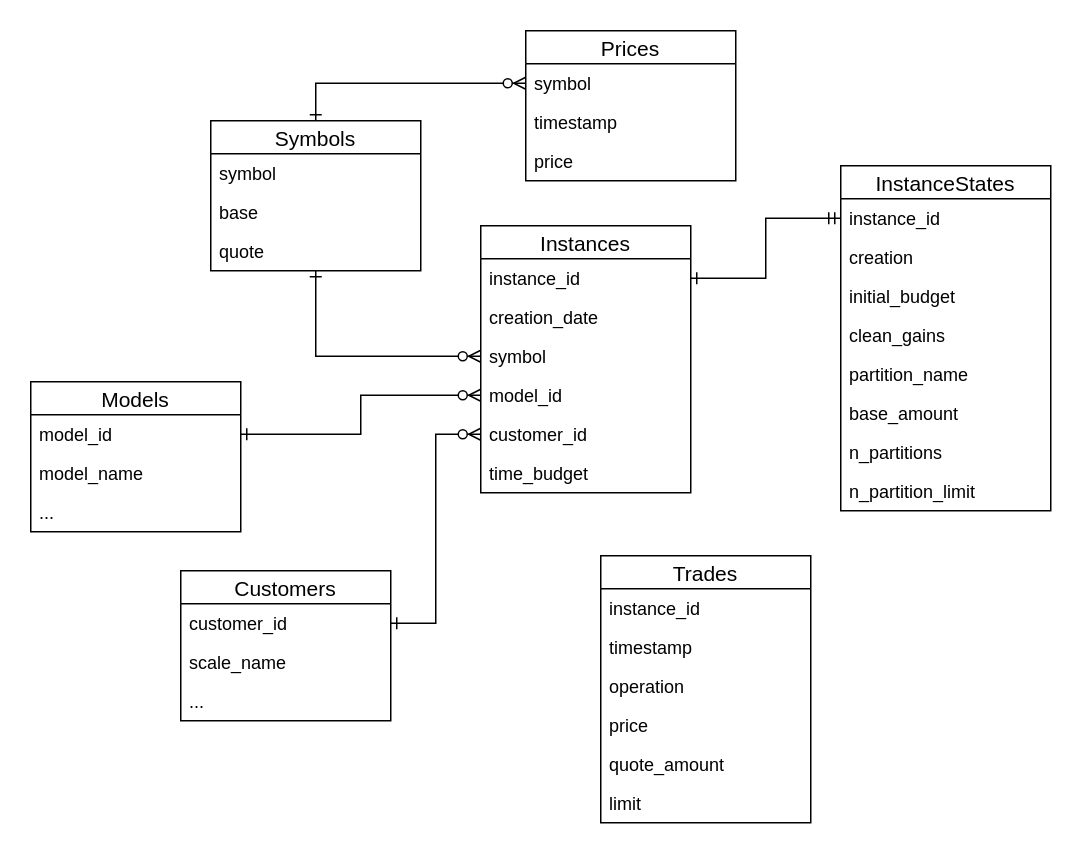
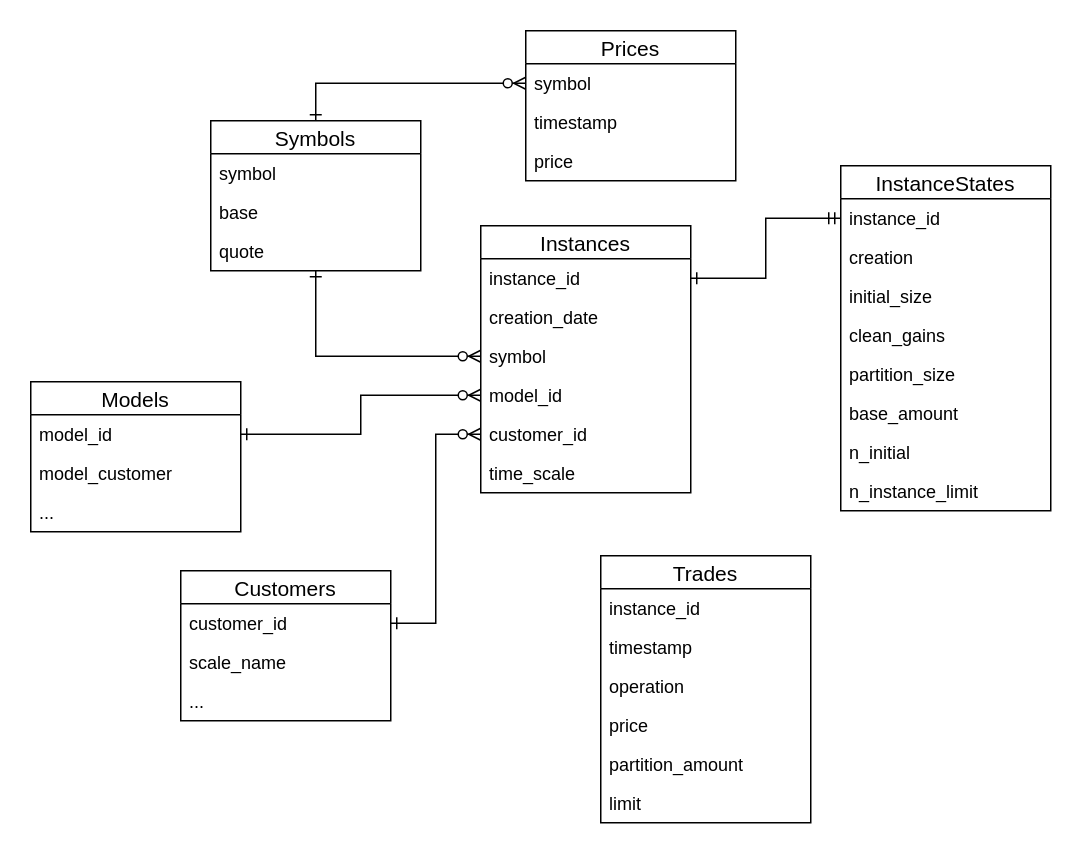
  <mxCell id="0" />
  <mxCell id="1" parent="0" />
  <mxCell id="2" style="edgeStyle=orthogonalEdgeStyle;rounded=0;orthogonalLoop=1;jettySize=auto;html=1;entryX=0;entryY=0.5;entryDx=0;entryDy=0;startArrow=ERone;startFill=0;endArrow=ERzeroToMany;endFill=1;exitX=1;exitY=0.5;exitDx=0;exitDy=0;" parent="1" source="39" target="15" edge="1"><mxGeometry relative="1" as="geometry"><mxPoint x="160" y="290" as="sourcePoint" /></mxGeometry></mxCell>
  <mxCell id="3" style="edgeStyle=orthogonalEdgeStyle;rounded=0;orthogonalLoop=1;jettySize=auto;html=1;entryX=0;entryY=0.5;entryDx=0;entryDy=0;endArrow=ERzeroToMany;endFill=1;startArrow=ERone;startFill=0;" parent="1" source="7" target="35" edge="1"><mxGeometry relative="1" as="geometry" /></mxCell>
  <mxCell id="4" style="edgeStyle=orthogonalEdgeStyle;rounded=0;orthogonalLoop=1;jettySize=auto;html=1;entryX=0;entryY=0.5;entryDx=0;entryDy=0;startArrow=ERone;startFill=0;endArrow=ERzeroToMany;endFill=1;" parent="1" source="7" target="14" edge="1"><mxGeometry relative="1" as="geometry" /></mxCell>
  <mxCell id="5" style="edgeStyle=orthogonalEdgeStyle;rounded=0;orthogonalLoop=1;jettySize=auto;html=1;entryX=0;entryY=0.5;entryDx=0;entryDy=0;startArrow=ERone;startFill=0;endArrow=ERmandOne;endFill=0;" parent="1" source="12" target="19" edge="1"><mxGeometry relative="1" as="geometry" /></mxCell>
  <mxCell id="6" style="edgeStyle=orthogonalEdgeStyle;rounded=0;orthogonalLoop=1;jettySize=auto;html=1;exitX=1;exitY=0.5;exitDx=0;exitDy=0;entryX=0;entryY=0.5;entryDx=0;entryDy=0;startArrow=ERone;startFill=0;endArrow=ERzeroToMany;endFill=1;" parent="1" source="43" target="16" edge="1"><mxGeometry relative="1" as="geometry" /></mxCell>
  <mxCell id="7" value="Symbols" style="swimlane;fontStyle=0;childLayout=stackLayout;horizontal=1;startSize=22;horizontalStack=0;resizeParent=1;resizeParentMax=0;resizeLast=0;collapsible=1;marginBottom=0;align=center;fontSize=14;" parent="1" vertex="1"><mxGeometry x="140" y="80" width="140" height="100" as="geometry" /></mxCell>
  <mxCell id="8" value="symbol" style="text;strokeColor=none;fillColor=none;spacingLeft=4;spacingRight=4;overflow=hidden;rotatable=0;points=[[0,0.5],[1,0.5]];portConstraint=eastwest;fontSize=12;" parent="7" vertex="1"><mxGeometry y="22" width="140" height="26" as="geometry" /></mxCell>
  <mxCell id="9" value="base" style="text;strokeColor=none;fillColor=none;spacingLeft=4;spacingRight=4;overflow=hidden;rotatable=0;points=[[0,0.5],[1,0.5]];portConstraint=eastwest;fontSize=12;" parent="7" vertex="1"><mxGeometry y="48" width="140" height="26" as="geometry" /></mxCell>
  <mxCell id="10" value="quote" style="text;strokeColor=none;fillColor=none;spacingLeft=4;spacingRight=4;overflow=hidden;rotatable=0;points=[[0,0.5],[1,0.5]];portConstraint=eastwest;fontSize=12;" parent="7" vertex="1"><mxGeometry y="74" width="140" height="26" as="geometry" /></mxCell>
  <mxCell id="11" value="Instances" style="swimlane;fontStyle=0;childLayout=stackLayout;horizontal=1;startSize=22;horizontalStack=0;resizeParent=1;resizeParentMax=0;resizeLast=0;collapsible=1;marginBottom=0;align=center;fontSize=14;" parent="1" vertex="1"><mxGeometry x="320" y="150" width="140" height="178" as="geometry" /></mxCell>
  <mxCell id="12" value="instance_id" style="text;strokeColor=none;fillColor=none;spacingLeft=4;spacingRight=4;overflow=hidden;rotatable=0;points=[[0,0.5],[1,0.5]];portConstraint=eastwest;fontSize=12;" parent="11" vertex="1"><mxGeometry y="22" width="140" height="26" as="geometry" /></mxCell>
  <mxCell id="13" value="creation_date" style="text;strokeColor=none;fillColor=none;spacingLeft=4;spacingRight=4;overflow=hidden;rotatable=0;points=[[0,0.5],[1,0.5]];portConstraint=eastwest;fontSize=12;" parent="11" vertex="1"><mxGeometry y="48" width="140" height="26" as="geometry" /></mxCell>
  <mxCell id="14" value="symbol" style="text;strokeColor=none;fillColor=none;spacingLeft=4;spacingRight=4;overflow=hidden;rotatable=0;points=[[0,0.5],[1,0.5]];portConstraint=eastwest;fontSize=12;" parent="11" vertex="1"><mxGeometry y="74" width="140" height="26" as="geometry" /></mxCell>
  <mxCell id="15" value="model_id" style="text;strokeColor=none;fillColor=none;spacingLeft=4;spacingRight=4;overflow=hidden;rotatable=0;points=[[0,0.5],[1,0.5]];portConstraint=eastwest;fontSize=12;" parent="11" vertex="1"><mxGeometry y="100" width="140" height="26" as="geometry" /></mxCell>
  <mxCell id="16" value="customer_id" style="text;strokeColor=none;fillColor=none;spacingLeft=4;spacingRight=4;overflow=hidden;rotatable=0;points=[[0,0.5],[1,0.5]];portConstraint=eastwest;fontSize=12;" parent="11" vertex="1"><mxGeometry y="126" width="140" height="26" as="geometry" /></mxCell>
- <mxCell id="17" value="time_budget" style="text;strokeColor=none;fillColor=none;spacingLeft=4;spacingRight=4;overflow=hidden;rotatable=0;points=[[0,0.5],[1,0.5]];portConstraint=eastwest;fontSize=12;" parent="11" vertex="1"><mxGeometry y="152" width="140" height="26" as="geometry" /></mxCell>
+ <mxCell id="17" value="time_scale" style="text;strokeColor=none;fillColor=none;spacingLeft=4;spacingRight=4;overflow=hidden;rotatable=0;points=[[0,0.5],[1,0.5]];portConstraint=eastwest;fontSize=12;" parent="11" vertex="1"><mxGeometry y="152" width="140" height="26" as="geometry" /></mxCell>
  <mxCell id="18" value="InstanceStates" style="swimlane;fontStyle=0;childLayout=stackLayout;horizontal=1;startSize=22;horizontalStack=0;resizeParent=1;resizeParentMax=0;resizeLast=0;collapsible=1;marginBottom=0;align=center;fontSize=14;" parent="1" vertex="1"><mxGeometry x="560" y="110" width="140" height="230" as="geometry" /></mxCell>
  <mxCell id="19" value="instance_id" style="text;strokeColor=none;fillColor=none;spacingLeft=4;spacingRight=4;overflow=hidden;rotatable=0;points=[[0,0.5],[1,0.5]];portConstraint=eastwest;fontSize=12;" parent="18" vertex="1"><mxGeometry y="22" width="140" height="26" as="geometry" /></mxCell>
  <mxCell id="20" value="creation" style="text;strokeColor=none;fillColor=none;spacingLeft=4;spacingRight=4;overflow=hidden;rotatable=0;points=[[0,0.5],[1,0.5]];portConstraint=eastwest;fontSize=12;" parent="18" vertex="1"><mxGeometry y="48" width="140" height="26" as="geometry" /></mxCell>
- <mxCell id="21" value="initial_budget" style="text;strokeColor=none;fillColor=none;spacingLeft=4;spacingRight=4;overflow=hidden;rotatable=0;points=[[0,0.5],[1,0.5]];portConstraint=eastwest;fontSize=12;" parent="18" vertex="1"><mxGeometry y="74" width="140" height="26" as="geometry" /></mxCell>
+ <mxCell id="21" value="initial_size" style="text;strokeColor=none;fillColor=none;spacingLeft=4;spacingRight=4;overflow=hidden;rotatable=0;points=[[0,0.5],[1,0.5]];portConstraint=eastwest;fontSize=12;" parent="18" vertex="1"><mxGeometry y="74" width="140" height="26" as="geometry" /></mxCell>
  <mxCell id="22" value="clean_gains" style="text;strokeColor=none;fillColor=none;spacingLeft=4;spacingRight=4;overflow=hidden;rotatable=0;points=[[0,0.5],[1,0.5]];portConstraint=eastwest;fontSize=12;" parent="18" vertex="1"><mxGeometry y="100" width="140" height="26" as="geometry" /></mxCell>
- <mxCell id="23" value="partition_name" style="text;strokeColor=none;fillColor=none;spacingLeft=4;spacingRight=4;overflow=hidden;rotatable=0;points=[[0,0.5],[1,0.5]];portConstraint=eastwest;fontSize=12;" parent="18" vertex="1"><mxGeometry y="126" width="140" height="26" as="geometry" /></mxCell>
+ <mxCell id="23" value="partition_size" style="text;strokeColor=none;fillColor=none;spacingLeft=4;spacingRight=4;overflow=hidden;rotatable=0;points=[[0,0.5],[1,0.5]];portConstraint=eastwest;fontSize=12;" parent="18" vertex="1"><mxGeometry y="126" width="140" height="26" as="geometry" /></mxCell>
  <mxCell id="24" value="base_amount" style="text;strokeColor=none;fillColor=none;spacingLeft=4;spacingRight=4;overflow=hidden;rotatable=0;points=[[0,0.5],[1,0.5]];portConstraint=eastwest;fontSize=12;" parent="18" vertex="1"><mxGeometry y="152" width="140" height="26" as="geometry" /></mxCell>
- <mxCell id="25" value="n_partitions" style="text;strokeColor=none;fillColor=none;spacingLeft=4;spacingRight=4;overflow=hidden;rotatable=0;points=[[0,0.5],[1,0.5]];portConstraint=eastwest;fontSize=12;" parent="18" vertex="1"><mxGeometry y="178" width="140" height="26" as="geometry" /></mxCell>
- <mxCell id="26" value="n_partition_limit" style="text;strokeColor=none;fillColor=none;spacingLeft=4;spacingRight=4;overflow=hidden;rotatable=0;points=[[0,0.5],[1,0.5]];portConstraint=eastwest;fontSize=12;" parent="18" vertex="1"><mxGeometry y="204" width="140" height="26" as="geometry" /></mxCell>
+ <mxCell id="25" value="n_initial" style="text;strokeColor=none;fillColor=none;spacingLeft=4;spacingRight=4;overflow=hidden;rotatable=0;points=[[0,0.5],[1,0.5]];portConstraint=eastwest;fontSize=12;" parent="18" vertex="1"><mxGeometry y="178" width="140" height="26" as="geometry" /></mxCell>
+ <mxCell id="26" value="n_instance_limit" style="text;strokeColor=none;fillColor=none;spacingLeft=4;spacingRight=4;overflow=hidden;rotatable=0;points=[[0,0.5],[1,0.5]];portConstraint=eastwest;fontSize=12;" parent="18" vertex="1"><mxGeometry y="204" width="140" height="26" as="geometry" /></mxCell>
  <mxCell id="27" value="Trades" style="swimlane;fontStyle=0;childLayout=stackLayout;horizontal=1;startSize=22;horizontalStack=0;resizeParent=1;resizeParentMax=0;resizeLast=0;collapsible=1;marginBottom=0;align=center;fontSize=14;" parent="1" vertex="1"><mxGeometry x="400" y="370" width="140" height="178" as="geometry" /></mxCell>
  <mxCell id="28" value="instance_id" style="text;strokeColor=none;fillColor=none;spacingLeft=4;spacingRight=4;overflow=hidden;rotatable=0;points=[[0,0.5],[1,0.5]];portConstraint=eastwest;fontSize=12;" parent="27" vertex="1"><mxGeometry y="22" width="140" height="26" as="geometry" /></mxCell>
  <mxCell id="29" value="timestamp" style="text;strokeColor=none;fillColor=none;spacingLeft=4;spacingRight=4;overflow=hidden;rotatable=0;points=[[0,0.5],[1,0.5]];portConstraint=eastwest;fontSize=12;" vertex="1" parent="27"><mxGeometry y="48" width="140" height="26" as="geometry" /></mxCell>
  <mxCell id="30" value="operation" style="text;strokeColor=none;fillColor=none;spacingLeft=4;spacingRight=4;overflow=hidden;rotatable=0;points=[[0,0.5],[1,0.5]];portConstraint=eastwest;fontSize=12;" parent="27" vertex="1"><mxGeometry y="74" width="140" height="26" as="geometry" /></mxCell>
  <mxCell id="31" value="price" style="text;strokeColor=none;fillColor=none;spacingLeft=4;spacingRight=4;overflow=hidden;rotatable=0;points=[[0,0.5],[1,0.5]];portConstraint=eastwest;fontSize=12;" parent="27" vertex="1"><mxGeometry y="100" width="140" height="26" as="geometry" /></mxCell>
- <mxCell id="32" value="quote_amount" style="text;strokeColor=none;fillColor=none;spacingLeft=4;spacingRight=4;overflow=hidden;rotatable=0;points=[[0,0.5],[1,0.5]];portConstraint=eastwest;fontSize=12;" parent="27" vertex="1"><mxGeometry y="126" width="140" height="26" as="geometry" /></mxCell>
+ <mxCell id="32" value="partition_amount" style="text;strokeColor=none;fillColor=none;spacingLeft=4;spacingRight=4;overflow=hidden;rotatable=0;points=[[0,0.5],[1,0.5]];portConstraint=eastwest;fontSize=12;" parent="27" vertex="1"><mxGeometry y="126" width="140" height="26" as="geometry" /></mxCell>
  <mxCell id="33" value="limit" style="text;strokeColor=none;fillColor=none;spacingLeft=4;spacingRight=4;overflow=hidden;rotatable=0;points=[[0,0.5],[1,0.5]];portConstraint=eastwest;fontSize=12;" parent="27" vertex="1"><mxGeometry y="152" width="140" height="26" as="geometry" /></mxCell>
  <mxCell id="34" value="Prices" style="swimlane;fontStyle=0;childLayout=stackLayout;horizontal=1;startSize=22;horizontalStack=0;resizeParent=1;resizeParentMax=0;resizeLast=0;collapsible=1;marginBottom=0;align=center;fontSize=14;" parent="1" vertex="1"><mxGeometry x="350" y="20" width="140" height="100" as="geometry" /></mxCell>
  <mxCell id="35" value="symbol" style="text;strokeColor=none;fillColor=none;spacingLeft=4;spacingRight=4;overflow=hidden;rotatable=0;points=[[0,0.5],[1,0.5]];portConstraint=eastwest;fontSize=12;" parent="34" vertex="1"><mxGeometry y="22" width="140" height="26" as="geometry" /></mxCell>
  <mxCell id="36" value="timestamp" style="text;strokeColor=none;fillColor=none;spacingLeft=4;spacingRight=4;overflow=hidden;rotatable=0;points=[[0,0.5],[1,0.5]];portConstraint=eastwest;fontSize=12;" parent="34" vertex="1"><mxGeometry y="48" width="140" height="26" as="geometry" /></mxCell>
  <mxCell id="37" value="price" style="text;strokeColor=none;fillColor=none;spacingLeft=4;spacingRight=4;overflow=hidden;rotatable=0;points=[[0,0.5],[1,0.5]];portConstraint=eastwest;fontSize=12;" parent="34" vertex="1"><mxGeometry y="74" width="140" height="26" as="geometry" /></mxCell>
  <mxCell id="38" value="Models" style="swimlane;fontStyle=0;childLayout=stackLayout;horizontal=1;startSize=22;horizontalStack=0;resizeParent=1;resizeParentMax=0;resizeLast=0;collapsible=1;marginBottom=0;align=center;fontSize=14;" parent="1" vertex="1"><mxGeometry x="20" y="254" width="140" height="100" as="geometry" /></mxCell>
  <mxCell id="39" value="model_id" style="text;strokeColor=none;fillColor=none;spacingLeft=4;spacingRight=4;overflow=hidden;rotatable=0;points=[[0,0.5],[1,0.5]];portConstraint=eastwest;fontSize=12;" parent="38" vertex="1"><mxGeometry y="22" width="140" height="26" as="geometry" /></mxCell>
- <mxCell id="40" value="model_name" style="text;strokeColor=none;fillColor=none;spacingLeft=4;spacingRight=4;overflow=hidden;rotatable=0;points=[[0,0.5],[1,0.5]];portConstraint=eastwest;fontSize=12;" parent="38" vertex="1"><mxGeometry y="48" width="140" height="26" as="geometry" /></mxCell>
+ <mxCell id="40" value="model_customer" style="text;strokeColor=none;fillColor=none;spacingLeft=4;spacingRight=4;overflow=hidden;rotatable=0;points=[[0,0.5],[1,0.5]];portConstraint=eastwest;fontSize=12;" parent="38" vertex="1"><mxGeometry y="48" width="140" height="26" as="geometry" /></mxCell>
  <mxCell id="41" value="..." style="text;strokeColor=none;fillColor=none;spacingLeft=4;spacingRight=4;overflow=hidden;rotatable=0;points=[[0,0.5],[1,0.5]];portConstraint=eastwest;fontSize=12;" parent="38" vertex="1"><mxGeometry y="74" width="140" height="26" as="geometry" /></mxCell>
  <mxCell id="42" value="Customers" style="swimlane;fontStyle=0;childLayout=stackLayout;horizontal=1;startSize=22;horizontalStack=0;resizeParent=1;resizeParentMax=0;resizeLast=0;collapsible=1;marginBottom=0;align=center;fontSize=14;" parent="1" vertex="1"><mxGeometry x="120" y="380" width="140" height="100" as="geometry" /></mxCell>
  <mxCell id="43" value="customer_id" style="text;strokeColor=none;fillColor=none;spacingLeft=4;spacingRight=4;overflow=hidden;rotatable=0;points=[[0,0.5],[1,0.5]];portConstraint=eastwest;fontSize=12;" parent="42" vertex="1"><mxGeometry y="22" width="140" height="26" as="geometry" /></mxCell>
  <mxCell id="44" value="scale_name" style="text;strokeColor=none;fillColor=none;spacingLeft=4;spacingRight=4;overflow=hidden;rotatable=0;points=[[0,0.5],[1,0.5]];portConstraint=eastwest;fontSize=12;" parent="42" vertex="1"><mxGeometry y="48" width="140" height="26" as="geometry" /></mxCell>
  <mxCell id="45" value="..." style="text;strokeColor=none;fillColor=none;spacingLeft=4;spacingRight=4;overflow=hidden;rotatable=0;points=[[0,0.5],[1,0.5]];portConstraint=eastwest;fontSize=12;" parent="42" vertex="1"><mxGeometry y="74" width="140" height="26" as="geometry" /></mxCell>
